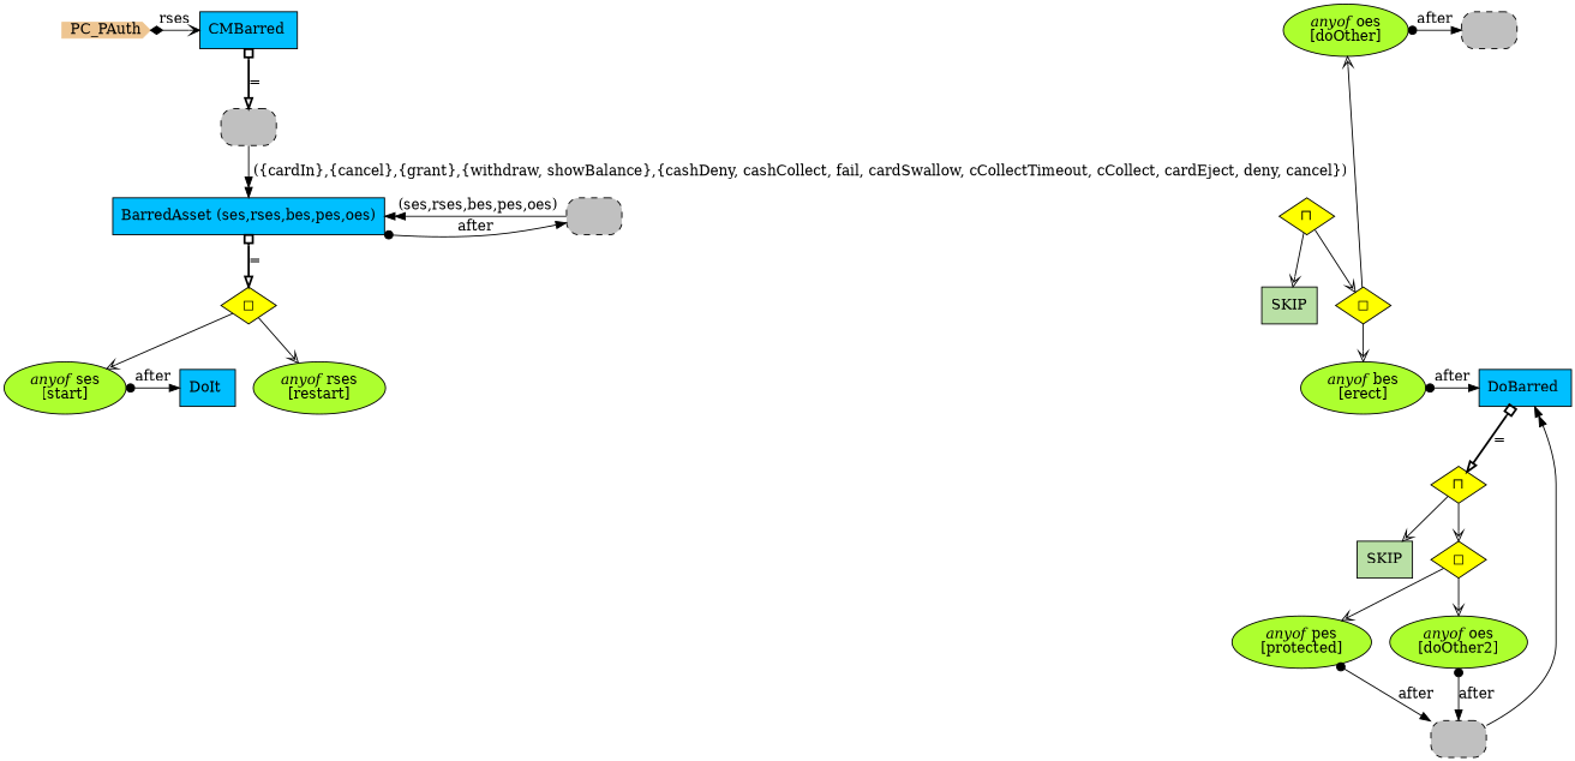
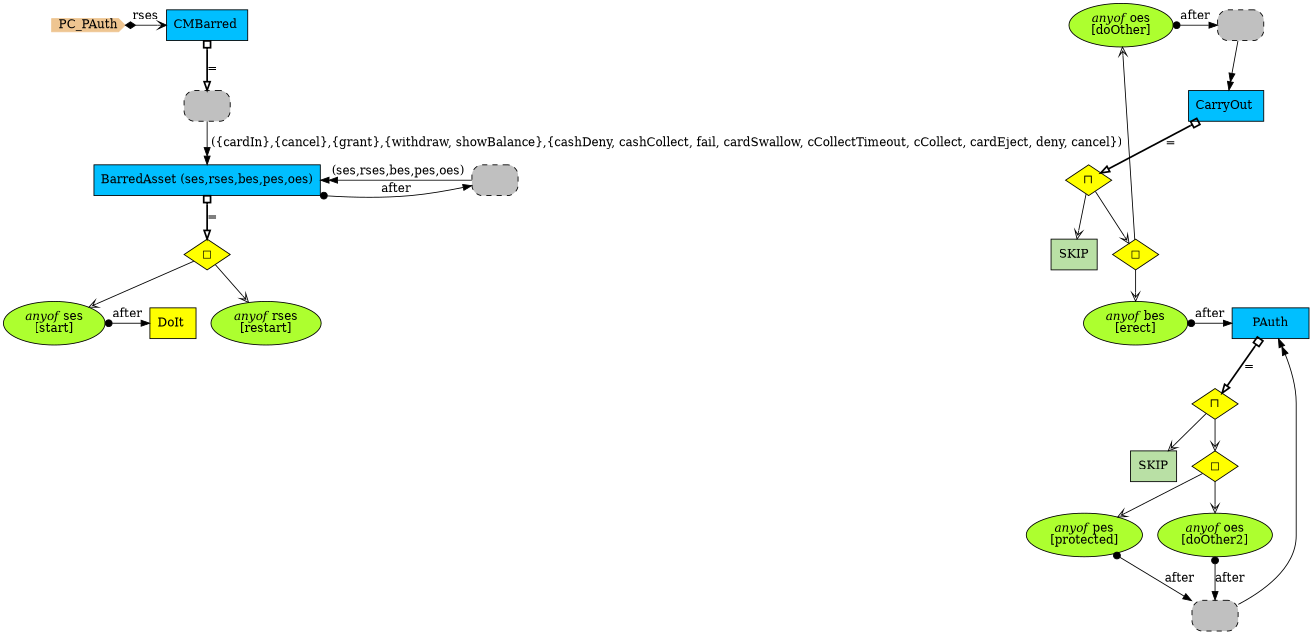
  digraph {
    node [shape=box style=filled fillcolor=greenyellow]
    edge [arrowhead=vee]
    n1 [color=burlywood2 height=.2 label=PC_PAuth shape=cds width=.2 fillcolor=""]
    n2 [fillcolor=deepskyblue label="CMBarred "]
    n3 [fillcolor=gray label=" " shape=rectangle style="rounded,filled,dashed"]
    n4 [fillcolor=deepskyblue label="BarredAsset (ses,rses,bes,pes,oes)"]
-   n5 [fillcolor=deepskyblue label="DoIt "]
+   n5 [fillcolor=yellow label="DoIt "]
    n6 [label=<<I>anyof</I> ses<br/>[start]> shape=ellipse]
    n7 [fillcolor=gray label=" " shape=rectangle style="rounded,filled,dashed"]
    n8 [label=<<I>anyof</I> oes<br/>[doOther]> shape=ellipse]
-   n9 [fillcolor=deepskyblue label="DoBarred "]
+   n9 [fillcolor=deepskyblue label=PAuth]
    n10 [label=<<I>anyof</I> bes<br/>[erect]> shape=ellipse]
    n11 [fillcolor=gray label=" " shape=rectangle style="rounded,filled,dashed"]
    n12 [fillcolor=yellow label="◻︎" shape=diamond]
+   n13 [fillcolor=deepskyblue label="CarryOut "]
    n14 [fillcolor=yellow label="⊓" shape=diamond]
    n15 [fillcolor=gray label=" " shape=rectangle style="rounded,filled,dashed"]
    n16 [label=<<I>anyof</I> pes<br/>[protected]> shape=ellipse]
    n17 [label=<<I>anyof</I> oes<br/>[doOther2]> shape=ellipse]
    n18 [fillcolor="#B9E0A5" label=SKIP]
    n19 [fillcolor=yellow label="◻︎" shape=diamond]
    n20 [fillcolor=yellow label="⊓" shape=diamond]
    n21 [fillcolor="#B9E0A5" label=SKIP]
    n22 [fillcolor=yellow label="◻︎" shape=diamond]
    n23 [label=<<I>anyof</I> rses<br/>[restart]> shape=ellipse]
    subgraph sub_1 {
      rank=min
      n1
      n2
    }
    subgraph sub_2 {
      rank=same
      n3
      n4
    }
    subgraph sub_3 {
      rank=same
      n9
      n10
    }
    subgraph sub_4 {
      rank=same
      n5
      n6
    }
    subgraph sub_5 {
      rank=same
      n7
      n8
    }
    n1 -> n2 [arrowhead=open arrowtail=diamond dir=both label=rses]
    n2 -> n11 [arrowhead=onormal arrowtail=obox dir=both label="=" penwidth=2]
    n3 -> n4 [arrowhead=normalnormal label=" (ses,rses,bes,pes,oes)"]
    n4 -> n3 [arrowtail=dot dir=both label=after arrowhead=""]
    n4 -> n12 [arrowhead=onormal arrowtail=obox dir=both label="=" penwidth=2]
    n6 -> n5 [arrowtail=dot dir=both label=after arrowhead=""]
+   n7 -> n13 [arrowhead=normalnormal label=" "]
    n8 -> n7 [arrowtail=dot dir=both label=after arrowhead=""]
    n9 -> n14 [arrowhead=onormal arrowtail=obox dir=both label="=" penwidth=2]
    n10 -> n9 [arrowtail=dot dir=both label=after arrowhead=""]
    n11 -> n4 [arrowhead=normalnormal label=" ({cardIn},{cancel},{grant},{withdraw, showBalance},{cashDeny, cashCollect, fail, cardSwallow, cCollectTimeout, cCollect, cardEject, deny, cancel})"]
    n12 -> n6 [fillcolor=white]
    n12 -> n23 [fillcolor=white]
+   n13 -> n20 [arrowhead=onormal arrowtail=obox dir=both label="=" penwidth=2]
    n14 -> n18 [fillcolor=white]
    n14 -> n19 [fillcolor=white]
    n15 -> n9 [arrowhead=normalnormal label=" "]
    n16 -> n15 [arrowtail=dot dir=both label=after arrowhead=""]
    n17 -> n15 [arrowtail=dot dir=both label=after arrowhead=""]
    n19 -> n16 [fillcolor=white]
    n19 -> n17 [fillcolor=white]
    n20 -> n21 [fillcolor=white]
    n20 -> n22 [fillcolor=white]
    n22 -> n8 [fillcolor=white]
    n22 -> n10 [fillcolor=white]
  }
